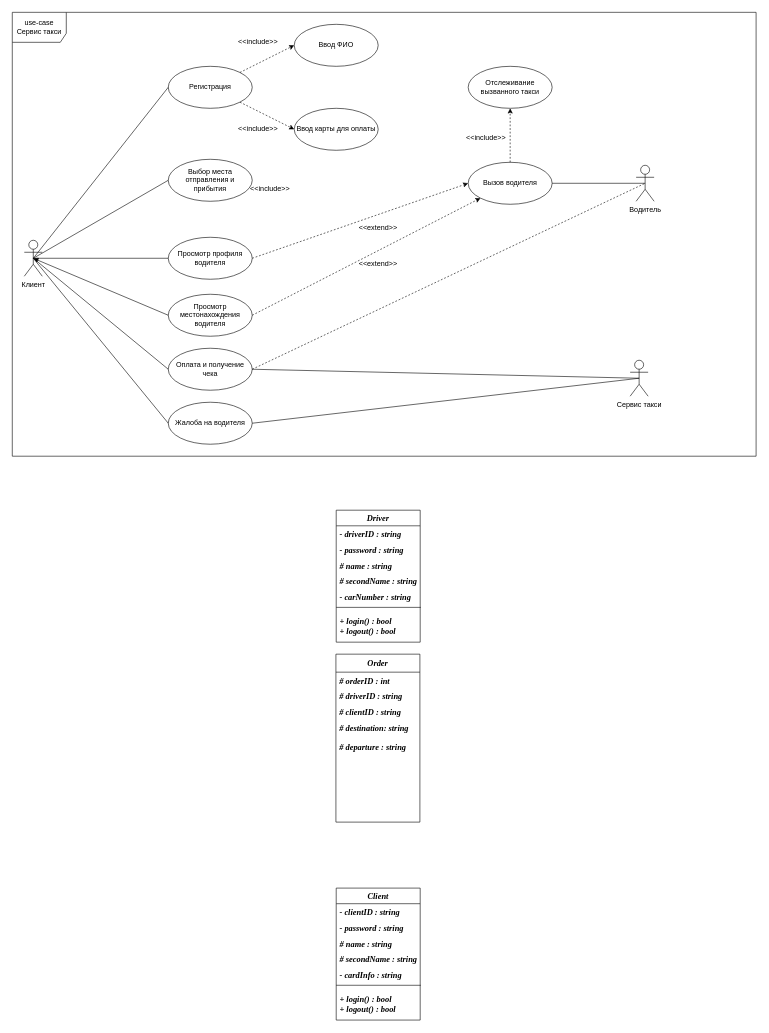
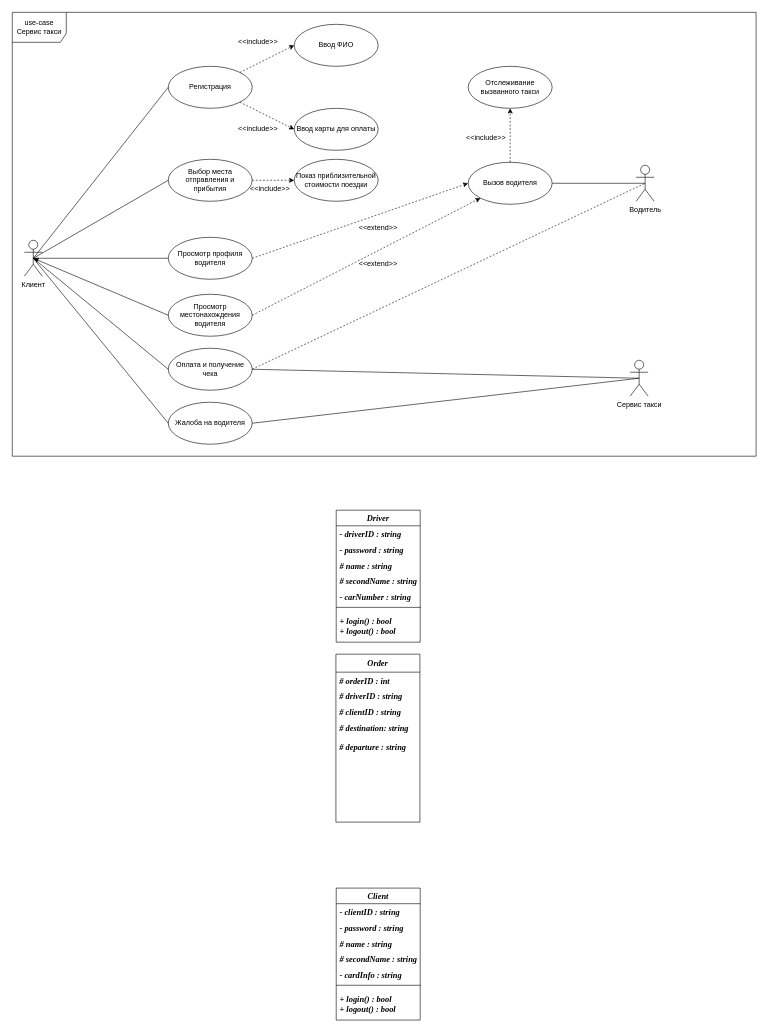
  <mxCell id="0" />
  <mxCell id="1" parent="0" />
  <mxCell id="2" value="use-case&lt;br&gt;Сервис такси" style="shape=umlFrame;whiteSpace=wrap;html=1;width=90;height=50;" vertex="1" parent="1"><mxGeometry x="20" y="20" width="1240" height="740" as="geometry" /></mxCell>
  <mxCell id="3" value="Клиент" style="shape=umlActor;verticalLabelPosition=bottom;verticalAlign=top;html=1;" vertex="1" parent="1"><mxGeometry x="40" y="400" width="30" height="60" as="geometry" /></mxCell>
  <mxCell id="4" value="Водитель" style="shape=umlActor;verticalLabelPosition=bottom;verticalAlign=top;html=1;" vertex="1" parent="1"><mxGeometry x="1060" y="275" width="30" height="60" as="geometry" /></mxCell>
  <mxCell id="5" value="&amp;lt;&amp;lt;include&amp;gt;&amp;gt;" style="text;html=1;strokeColor=none;fillColor=none;align=center;verticalAlign=middle;whiteSpace=wrap;rounded=0;" vertex="1" parent="1"><mxGeometry x="440" y="310" width="20" height="10" as="geometry" /></mxCell>
+ <mxCell id="6" value="" style="endArrow=classic;html=1;dashed=1;entryX=0;entryY=0.5;entryDx=0;entryDy=0;exitX=1;exitY=0.5;exitDx=0;exitDy=0;" edge="1" parent="1" source="14" target="15"><mxGeometry width="50" height="50" relative="1" as="geometry"><mxPoint x="340" y="450" as="sourcePoint" /><mxPoint x="340" y="520" as="targetPoint" /></mxGeometry></mxCell>
  <mxCell id="7" value="Регистрация" style="ellipse;whiteSpace=wrap;html=1;" vertex="1" parent="1"><mxGeometry x="280" y="110" width="140" height="70" as="geometry" /></mxCell>
  <mxCell id="8" value="Ввод ФИО" style="ellipse;whiteSpace=wrap;html=1;" vertex="1" parent="1"><mxGeometry x="490" y="40" width="140" height="70" as="geometry" /></mxCell>
  <mxCell id="9" value="Ввод карты для оплаты" style="ellipse;whiteSpace=wrap;html=1;" vertex="1" parent="1"><mxGeometry x="490" y="180" width="140" height="70" as="geometry" /></mxCell>
  <mxCell id="10" value="" style="endArrow=classic;html=1;dashed=1;entryX=0;entryY=0.5;entryDx=0;entryDy=0;exitX=1;exitY=1;exitDx=0;exitDy=0;" edge="1" parent="1" source="7" target="9"><mxGeometry width="50" height="50" relative="1" as="geometry"><mxPoint x="350" y="460" as="sourcePoint" /><mxPoint x="350" y="530" as="targetPoint" /></mxGeometry></mxCell>
  <mxCell id="11" value="" style="endArrow=classic;html=1;dashed=1;entryX=0;entryY=0.5;entryDx=0;entryDy=0;exitX=1;exitY=0;exitDx=0;exitDy=0;" edge="1" parent="1" source="7" target="8"><mxGeometry width="50" height="50" relative="1" as="geometry"><mxPoint x="360" y="470" as="sourcePoint" /><mxPoint x="360" y="540" as="targetPoint" /></mxGeometry></mxCell>
  <mxCell id="12" value="&amp;lt;&amp;lt;include&amp;gt;&amp;gt;" style="text;html=1;strokeColor=none;fillColor=none;align=center;verticalAlign=middle;whiteSpace=wrap;rounded=0;" vertex="1" parent="1"><mxGeometry x="410" y="60" width="40" height="20" as="geometry" /></mxCell>
  <mxCell id="13" value="&amp;lt;&amp;lt;include&amp;gt;&amp;gt;" style="text;html=1;strokeColor=none;fillColor=none;align=center;verticalAlign=middle;whiteSpace=wrap;rounded=0;" vertex="1" parent="1"><mxGeometry x="410" y="205" width="40" height="20" as="geometry" /></mxCell>
  <mxCell id="14" value="Выбор места отправления и прибытия" style="ellipse;whiteSpace=wrap;html=1;" vertex="1" parent="1"><mxGeometry x="280" y="265" width="140" height="70" as="geometry" /></mxCell>
+ <mxCell id="15" value="Показ приблизительной стоимости поездки" style="ellipse;whiteSpace=wrap;html=1;" vertex="1" parent="1"><mxGeometry x="490" y="265" width="140" height="70" as="geometry" /></mxCell>
  <mxCell id="16" value="Вызов водителя" style="ellipse;whiteSpace=wrap;html=1;" vertex="1" parent="1"><mxGeometry x="780" y="270" width="140" height="70" as="geometry" /></mxCell>
  <mxCell id="17" value="" style="endArrow=none;html=1;exitX=0.5;exitY=0.5;exitDx=0;exitDy=0;exitPerimeter=0;entryX=0;entryY=0.5;entryDx=0;entryDy=0;" edge="1" parent="1" source="3" target="14"><mxGeometry width="50" height="50" relative="1" as="geometry"><mxPoint x="220" y="390" as="sourcePoint" /><mxPoint x="270" y="340" as="targetPoint" /></mxGeometry></mxCell>
  <mxCell id="18" value="" style="endArrow=none;html=1;exitX=0.5;exitY=0.5;exitDx=0;exitDy=0;exitPerimeter=0;entryX=0;entryY=0.5;entryDx=0;entryDy=0;" edge="1" parent="1" source="3" target="7"><mxGeometry width="50" height="50" relative="1" as="geometry"><mxPoint x="185" y="240" as="sourcePoint" /><mxPoint x="290" y="310" as="targetPoint" /></mxGeometry></mxCell>
  <mxCell id="19" value="" style="endArrow=none;html=1;exitX=0.5;exitY=0.5;exitDx=0;exitDy=0;exitPerimeter=0;entryX=1;entryY=0.5;entryDx=0;entryDy=0;" edge="1" parent="1" source="4" target="16"><mxGeometry width="50" height="50" relative="1" as="geometry"><mxPoint x="195" y="250" as="sourcePoint" /><mxPoint x="300" y="320" as="targetPoint" /></mxGeometry></mxCell>
  <mxCell id="20" value="Просмотр профиля водителя" style="ellipse;whiteSpace=wrap;html=1;" vertex="1" parent="1"><mxGeometry x="280" y="395" width="140" height="70" as="geometry" /></mxCell>
  <mxCell id="21" value="" style="endArrow=classic;html=1;dashed=1;entryX=0;entryY=0.5;entryDx=0;entryDy=0;exitX=1;exitY=0.5;exitDx=0;exitDy=0;" edge="1" parent="1" source="20" target="16"><mxGeometry width="50" height="50" relative="1" as="geometry"><mxPoint x="559.997" y="449.999" as="sourcePoint" /><mxPoint x="630.5" y="495.25" as="targetPoint" /></mxGeometry></mxCell>
  <mxCell id="22" value="&amp;lt;&amp;lt;extend&amp;gt;&amp;gt;" style="text;html=1;strokeColor=none;fillColor=none;align=center;verticalAlign=middle;whiteSpace=wrap;rounded=0;" vertex="1" parent="1"><mxGeometry x="610" y="370" width="40" height="20" as="geometry" /></mxCell>
  <mxCell id="23" value="Просмотр местонахождения водителя" style="ellipse;whiteSpace=wrap;html=1;" vertex="1" parent="1"><mxGeometry x="280" y="490" width="140" height="70" as="geometry" /></mxCell>
  <mxCell id="24" value="" style="endArrow=classic;html=1;dashed=1;entryX=0;entryY=1;entryDx=0;entryDy=0;exitX=1;exitY=0.5;exitDx=0;exitDy=0;" edge="1" parent="1" source="23" target="16"><mxGeometry width="50" height="50" relative="1" as="geometry"><mxPoint x="430" y="435" as="sourcePoint" /><mxPoint x="790" y="315" as="targetPoint" /></mxGeometry></mxCell>
  <mxCell id="25" value="&amp;lt;&amp;lt;extend&amp;gt;&amp;gt;" style="text;html=1;strokeColor=none;fillColor=none;align=center;verticalAlign=middle;whiteSpace=wrap;rounded=0;" vertex="1" parent="1"><mxGeometry x="610" y="430" width="40" height="20" as="geometry" /></mxCell>
  <mxCell id="26" value="Оплата и получение чека" style="ellipse;whiteSpace=wrap;html=1;" vertex="1" parent="1"><mxGeometry x="280" y="580" width="140" height="70" as="geometry" /></mxCell>
  <mxCell id="27" value="Жалоба на водителя" style="ellipse;whiteSpace=wrap;html=1;" vertex="1" parent="1"><mxGeometry x="280" y="670" width="140" height="70" as="geometry" /></mxCell>
  <mxCell id="28" value="" style="endArrow=none;html=1;exitX=0.5;exitY=0.5;exitDx=0;exitDy=0;exitPerimeter=0;entryX=0;entryY=0.5;entryDx=0;entryDy=0;" edge="1" parent="1" source="3" target="20"><mxGeometry width="50" height="50" relative="1" as="geometry"><mxPoint x="190" y="400" as="sourcePoint" /><mxPoint x="240" y="350" as="targetPoint" /></mxGeometry></mxCell>
  <mxCell id="29" value="" style="endArrow=block;html=1;entryX=0.5;entryY=0.5;entryDx=0;entryDy=0;entryPerimeter=0;exitX=0;exitY=0.5;exitDx=0;exitDy=0;" edge="1" parent="1" source="23" target="3"><mxGeometry width="50" height="50" relative="1" as="geometry"><mxPoint x="120" y="420" as="sourcePoint" /><mxPoint x="170" y="370" as="targetPoint" /></mxGeometry></mxCell>
  <mxCell id="30" value="" style="endArrow=none;html=1;entryX=0.5;entryY=0.5;entryDx=0;entryDy=0;entryPerimeter=0;exitX=0;exitY=0.5;exitDx=0;exitDy=0;" edge="1" parent="1" source="26" target="3"><mxGeometry width="50" height="50" relative="1" as="geometry"><mxPoint x="100" y="420" as="sourcePoint" /><mxPoint x="150" y="370" as="targetPoint" /></mxGeometry></mxCell>
  <mxCell id="31" value="" style="endArrow=none;html=1;entryX=0.5;entryY=0.5;entryDx=0;entryDy=0;entryPerimeter=0;exitX=0;exitY=0.5;exitDx=0;exitDy=0;" edge="1" parent="1" source="27" target="3"><mxGeometry width="50" height="50" relative="1" as="geometry"><mxPoint x="90" y="680" as="sourcePoint" /><mxPoint x="140" y="630" as="targetPoint" /></mxGeometry></mxCell>
  <mxCell id="32" value="" style="endArrow=none;html=1;entryX=0.5;entryY=0.5;entryDx=0;entryDy=0;entryPerimeter=0;exitX=1;exitY=0.5;exitDx=0;exitDy=0;dashed=1;" edge="1" parent="1" source="26" target="4"><mxGeometry width="50" height="50" relative="1" as="geometry"><mxPoint x="840" y="560" as="sourcePoint" /><mxPoint x="890" y="510" as="targetPoint" /></mxGeometry></mxCell>
  <mxCell id="33" value="Отслеживание вызванного такси" style="ellipse;whiteSpace=wrap;html=1;" vertex="1" parent="1"><mxGeometry x="780" y="110" width="140" height="70" as="geometry" /></mxCell>
  <mxCell id="34" value="" style="endArrow=classic;html=1;dashed=1;entryX=0.5;entryY=1;entryDx=0;entryDy=0;exitX=0.5;exitY=0;exitDx=0;exitDy=0;" edge="1" parent="1" source="16" target="33"><mxGeometry width="50" height="50" relative="1" as="geometry"><mxPoint x="409.497" y="130.251" as="sourcePoint" /><mxPoint x="500" y="85" as="targetPoint" /></mxGeometry></mxCell>
  <mxCell id="35" value="&amp;lt;&amp;lt;include&amp;gt;&amp;gt;" style="text;html=1;strokeColor=none;fillColor=none;align=center;verticalAlign=middle;whiteSpace=wrap;rounded=0;" vertex="1" parent="1"><mxGeometry x="790" y="220" width="40" height="20" as="geometry" /></mxCell>
  <mxCell id="36" value="Сервис такси" style="shape=umlActor;verticalLabelPosition=bottom;verticalAlign=top;html=1;outlineConnect=0;" vertex="1" parent="1"><mxGeometry x="1050" y="600" width="30" height="60" as="geometry" /></mxCell>
  <mxCell id="37" value="" style="endArrow=none;html=1;entryX=0.5;entryY=0.5;entryDx=0;entryDy=0;entryPerimeter=0;exitX=1;exitY=0.5;exitDx=0;exitDy=0;" edge="1" parent="1" source="27" target="36"><mxGeometry width="50" height="50" relative="1" as="geometry"><mxPoint x="430" y="625" as="sourcePoint" /><mxPoint x="1085" y="315" as="targetPoint" /></mxGeometry></mxCell>
  <mxCell id="38" value="" style="endArrow=none;html=1;entryX=0.5;entryY=0.5;entryDx=0;entryDy=0;entryPerimeter=0;exitX=1;exitY=0.5;exitDx=0;exitDy=0;" edge="1" parent="1" source="26" target="36"><mxGeometry width="50" height="50" relative="1" as="geometry"><mxPoint x="430" y="715" as="sourcePoint" /><mxPoint x="1095" y="600" as="targetPoint" /></mxGeometry></mxCell>
  <mxCell id="39" value="Client" style="swimlane;fontStyle=3;childLayout=stackLayout;horizontal=1;startSize=26;fillColor=none;horizontalStack=0;resizeParent=1;resizeParentMax=0;resizeLast=0;collapsible=1;marginBottom=0;fontFamily=GOST type A;fontSource=https%3A%2F%2Fwebfonts.pro%2Flight-fonts%2F123-gost_type_a.html;fontSize=14;" vertex="1" parent="1"><mxGeometry x="560" y="1480" width="140" height="220" as="geometry" /></mxCell>
  <mxCell id="40" value="- clientID : string" style="text;strokeColor=none;fillColor=none;align=left;verticalAlign=top;spacingLeft=4;spacingRight=4;overflow=hidden;rotatable=0;points=[[0,0.5],[1,0.5]];portConstraint=eastwest;fontFamily=GOST type A;fontSource=https%3A%2F%2Fwebfonts.pro%2Flight-fonts%2F123-gost_type_a.html;fontSize=14;fontStyle=3" vertex="1" parent="39"><mxGeometry y="26" width="140" height="26" as="geometry" /></mxCell>
  <mxCell id="41" value="- password : string" style="text;strokeColor=none;fillColor=none;align=left;verticalAlign=top;spacingLeft=4;spacingRight=4;overflow=hidden;rotatable=0;points=[[0,0.5],[1,0.5]];portConstraint=eastwest;fontFamily=GOST type A;fontSource=https%3A%2F%2Fwebfonts.pro%2Flight-fonts%2F123-gost_type_a.html;fontSize=14;fontStyle=3" vertex="1" parent="39"><mxGeometry y="52" width="140" height="26" as="geometry" /></mxCell>
  <mxCell id="42" value="# name : string" style="text;strokeColor=none;fillColor=none;align=left;verticalAlign=top;spacingLeft=4;spacingRight=4;overflow=hidden;rotatable=0;points=[[0,0.5],[1,0.5]];portConstraint=eastwest;fontFamily=GOST type A;fontSource=https%3A%2F%2Fwebfonts.pro%2Flight-fonts%2F123-gost_type_a.html;fontSize=14;fontStyle=3" vertex="1" parent="39"><mxGeometry y="78" width="140" height="26" as="geometry" /></mxCell>
  <mxCell id="43" value="# secondName : string" style="text;strokeColor=none;fillColor=none;align=left;verticalAlign=top;spacingLeft=4;spacingRight=4;overflow=hidden;rotatable=0;points=[[0,0.5],[1,0.5]];portConstraint=eastwest;fontFamily=GOST type A;fontSource=https%3A%2F%2Fwebfonts.pro%2Flight-fonts%2F123-gost_type_a.html;fontSize=14;fontStyle=3" vertex="1" parent="39"><mxGeometry y="104" width="140" height="66" as="geometry" /></mxCell>
  <mxCell id="44" value="+ login() : bool&#10;+ logout() : bool" style="text;strokeColor=none;fillColor=none;align=left;verticalAlign=top;spacingLeft=4;spacingRight=4;overflow=hidden;rotatable=0;points=[[0,0.5],[1,0.5]];portConstraint=eastwest;fontFamily=GOST type A;fontSource=https%3A%2F%2Fwebfonts.pro%2Flight-fonts%2F123-gost_type_a.html;fontSize=14;fontStyle=3" vertex="1" parent="39"><mxGeometry y="170" width="140" height="50" as="geometry" /></mxCell>
  <mxCell id="45" value="" style="endArrow=none;html=1;entryX=1.007;entryY=0.879;entryDx=0;entryDy=0;entryPerimeter=0;fontFamily=GOST type A;fontSource=https%3A%2F%2Fwebfonts.pro%2Flight-fonts%2F123-gost_type_a.html;fontSize=14;fontStyle=3" edge="1" parent="39" target="43"><mxGeometry width="50" height="50" relative="1" as="geometry"><mxPoint y="162" as="sourcePoint" /><mxPoint x="90" y="90" as="targetPoint" /></mxGeometry></mxCell>
  <mxCell id="46" value="- cardInfo : string" style="text;strokeColor=none;fillColor=none;align=left;verticalAlign=top;spacingLeft=4;spacingRight=4;overflow=hidden;rotatable=0;points=[[0,0.5],[1,0.5]];portConstraint=eastwest;fontFamily=GOST type A;fontSource=https%3A%2F%2Fwebfonts.pro%2Flight-fonts%2F123-gost_type_a.html;fontSize=14;fontStyle=3" vertex="1" parent="1"><mxGeometry x="560" y="1610" width="140" height="26" as="geometry" /></mxCell>
  <mxCell id="47" value="Driver" style="swimlane;fontStyle=3;childLayout=stackLayout;horizontal=1;startSize=26;fillColor=none;horizontalStack=0;resizeParent=1;resizeParentMax=0;resizeLast=0;collapsible=1;marginBottom=0;fontFamily=GOST type A;fontSource=https%3A%2F%2Fwebfonts.pro%2Flight-fonts%2F123-gost_type_a.html;fontSize=14;" vertex="1" parent="1"><mxGeometry x="560" y="850" width="140" height="220" as="geometry" /></mxCell>
  <mxCell id="48" value="- driverID : string" style="text;strokeColor=none;fillColor=none;align=left;verticalAlign=top;spacingLeft=4;spacingRight=4;overflow=hidden;rotatable=0;points=[[0,0.5],[1,0.5]];portConstraint=eastwest;fontFamily=GOST type A;fontSource=https%3A%2F%2Fwebfonts.pro%2Flight-fonts%2F123-gost_type_a.html;fontSize=14;fontStyle=3" vertex="1" parent="47"><mxGeometry y="26" width="140" height="26" as="geometry" /></mxCell>
  <mxCell id="49" value="- password : string" style="text;strokeColor=none;fillColor=none;align=left;verticalAlign=top;spacingLeft=4;spacingRight=4;overflow=hidden;rotatable=0;points=[[0,0.5],[1,0.5]];portConstraint=eastwest;fontFamily=GOST type A;fontSource=https%3A%2F%2Fwebfonts.pro%2Flight-fonts%2F123-gost_type_a.html;fontSize=14;fontStyle=3" vertex="1" parent="47"><mxGeometry y="52" width="140" height="26" as="geometry" /></mxCell>
  <mxCell id="50" value="# name : string" style="text;strokeColor=none;fillColor=none;align=left;verticalAlign=top;spacingLeft=4;spacingRight=4;overflow=hidden;rotatable=0;points=[[0,0.5],[1,0.5]];portConstraint=eastwest;fontFamily=GOST type A;fontSource=https%3A%2F%2Fwebfonts.pro%2Flight-fonts%2F123-gost_type_a.html;fontSize=14;fontStyle=3" vertex="1" parent="47"><mxGeometry y="78" width="140" height="26" as="geometry" /></mxCell>
  <mxCell id="51" value="# secondName : string" style="text;strokeColor=none;fillColor=none;align=left;verticalAlign=top;spacingLeft=4;spacingRight=4;overflow=hidden;rotatable=0;points=[[0,0.5],[1,0.5]];portConstraint=eastwest;fontFamily=GOST type A;fontSource=https%3A%2F%2Fwebfonts.pro%2Flight-fonts%2F123-gost_type_a.html;fontSize=14;fontStyle=3" vertex="1" parent="47"><mxGeometry y="104" width="140" height="66" as="geometry" /></mxCell>
  <mxCell id="52" value="+ login() : bool&#10;+ logout() : bool" style="text;strokeColor=none;fillColor=none;align=left;verticalAlign=top;spacingLeft=4;spacingRight=4;overflow=hidden;rotatable=0;points=[[0,0.5],[1,0.5]];portConstraint=eastwest;fontFamily=GOST type A;fontSource=https%3A%2F%2Fwebfonts.pro%2Flight-fonts%2F123-gost_type_a.html;fontSize=14;fontStyle=3" vertex="1" parent="47"><mxGeometry y="170" width="140" height="50" as="geometry" /></mxCell>
  <mxCell id="53" value="" style="endArrow=none;html=1;entryX=1.007;entryY=0.879;entryDx=0;entryDy=0;entryPerimeter=0;fontFamily=GOST type A;fontSource=https%3A%2F%2Fwebfonts.pro%2Flight-fonts%2F123-gost_type_a.html;fontSize=14;fontStyle=3" edge="1" parent="47" target="51"><mxGeometry width="50" height="50" relative="1" as="geometry"><mxPoint y="162" as="sourcePoint" /><mxPoint x="90" y="90" as="targetPoint" /></mxGeometry></mxCell>
  <mxCell id="54" value="- carNumber : string" style="text;strokeColor=none;fillColor=none;align=left;verticalAlign=top;spacingLeft=4;spacingRight=4;overflow=hidden;rotatable=0;points=[[0,0.5],[1,0.5]];portConstraint=eastwest;fontFamily=GOST type A;fontSource=https%3A%2F%2Fwebfonts.pro%2Flight-fonts%2F123-gost_type_a.html;fontSize=14;fontStyle=3" vertex="1" parent="1"><mxGeometry x="560" y="980" width="140" height="26" as="geometry" /></mxCell>
  <mxCell id="55" value="Order" style="swimlane;fontStyle=3;childLayout=stackLayout;horizontal=1;startSize=30;fillColor=none;horizontalStack=0;resizeParent=1;resizeParentMax=0;resizeLast=0;collapsible=1;marginBottom=0;fontFamily=GOST type A;fontSource=https%3A%2F%2Fwebfonts.pro%2Flight-fonts%2F123-gost_type_a.html;fontSize=14;" vertex="1" parent="1"><mxGeometry x="559.51" y="1090" width="140" height="280" as="geometry" /></mxCell>
  <mxCell id="56" value="# orderID : int" style="text;strokeColor=none;fillColor=none;align=left;verticalAlign=top;spacingLeft=4;spacingRight=4;overflow=hidden;rotatable=0;points=[[0,0.5],[1,0.5]];portConstraint=eastwest;fontFamily=GOST type A;fontSource=https%3A%2F%2Fwebfonts.pro%2Flight-fonts%2F123-gost_type_a.html;fontSize=14;fontStyle=3" vertex="1" parent="55"><mxGeometry y="30" width="140" height="26" as="geometry" /></mxCell>
  <mxCell id="57" value="# driverID : string" style="text;strokeColor=none;fillColor=none;align=left;verticalAlign=top;spacingLeft=4;spacingRight=4;overflow=hidden;rotatable=0;points=[[0,0.5],[1,0.5]];portConstraint=eastwest;fontFamily=GOST type A;fontSource=https%3A%2F%2Fwebfonts.pro%2Flight-fonts%2F123-gost_type_a.html;fontSize=14;fontStyle=3" vertex="1" parent="55"><mxGeometry y="56" width="140" height="26" as="geometry" /></mxCell>
  <mxCell id="58" value="# clientID : string" style="text;strokeColor=none;fillColor=none;align=left;verticalAlign=top;spacingLeft=4;spacingRight=4;overflow=hidden;rotatable=0;points=[[0,0.5],[1,0.5]];portConstraint=eastwest;fontFamily=GOST type A;fontSource=https%3A%2F%2Fwebfonts.pro%2Flight-fonts%2F123-gost_type_a.html;fontSize=14;fontStyle=3" vertex="1" parent="55"><mxGeometry y="82" width="140" height="26" as="geometry" /></mxCell>
  <mxCell id="59" value="# destination: string" style="text;strokeColor=none;fillColor=none;align=left;verticalAlign=top;spacingLeft=4;spacingRight=4;overflow=hidden;rotatable=0;points=[[0,0.5],[1,0.5]];portConstraint=eastwest;fontFamily=GOST type A;fontSource=https%3A%2F%2Fwebfonts.pro%2Flight-fonts%2F123-gost_type_a.html;fontSize=14;fontStyle=3" vertex="1" parent="55"><mxGeometry y="108" width="140" height="172" as="geometry" /></mxCell>
  <mxCell id="60" value="# departure : string" style="text;strokeColor=none;fillColor=none;align=left;verticalAlign=top;spacingLeft=4;spacingRight=4;overflow=hidden;rotatable=0;points=[[0,0.5],[1,0.5]];portConstraint=eastwest;fontFamily=GOST type A;fontSource=https%3A%2F%2Fwebfonts.pro%2Flight-fonts%2F123-gost_type_a.html;fontSize=14;fontStyle=3" vertex="1" parent="1"><mxGeometry x="559.51" y="1230" width="140" height="20" as="geometry" /></mxCell>
